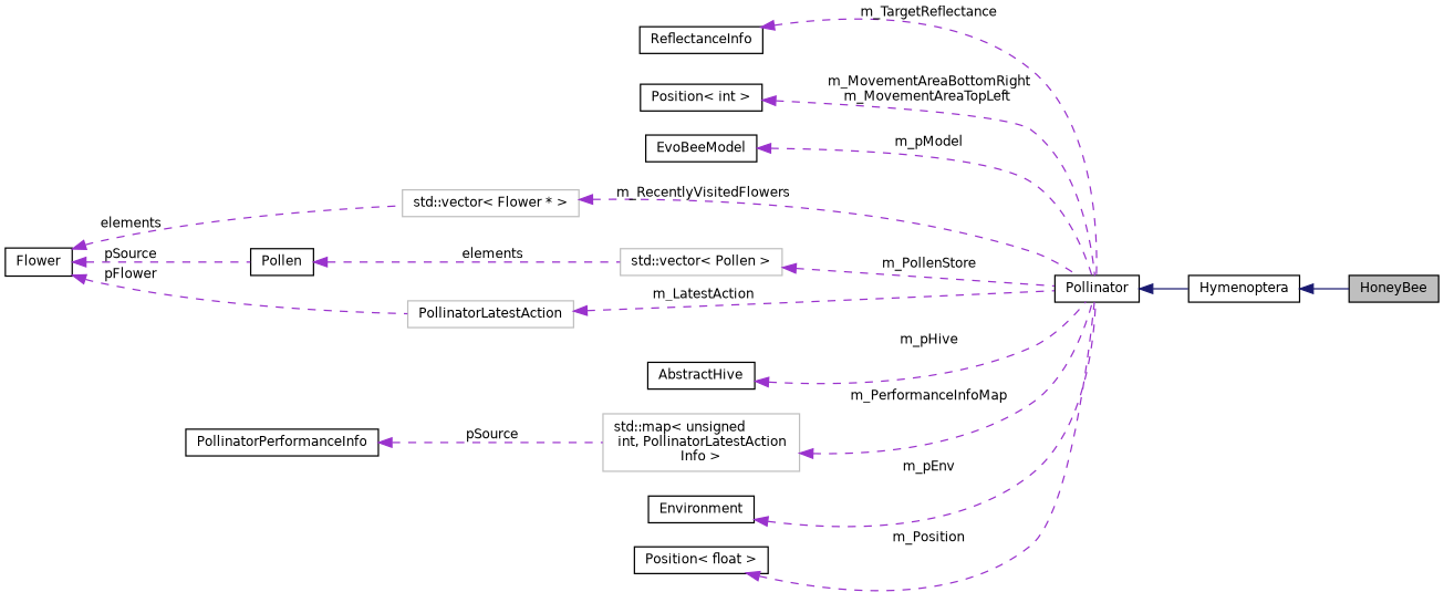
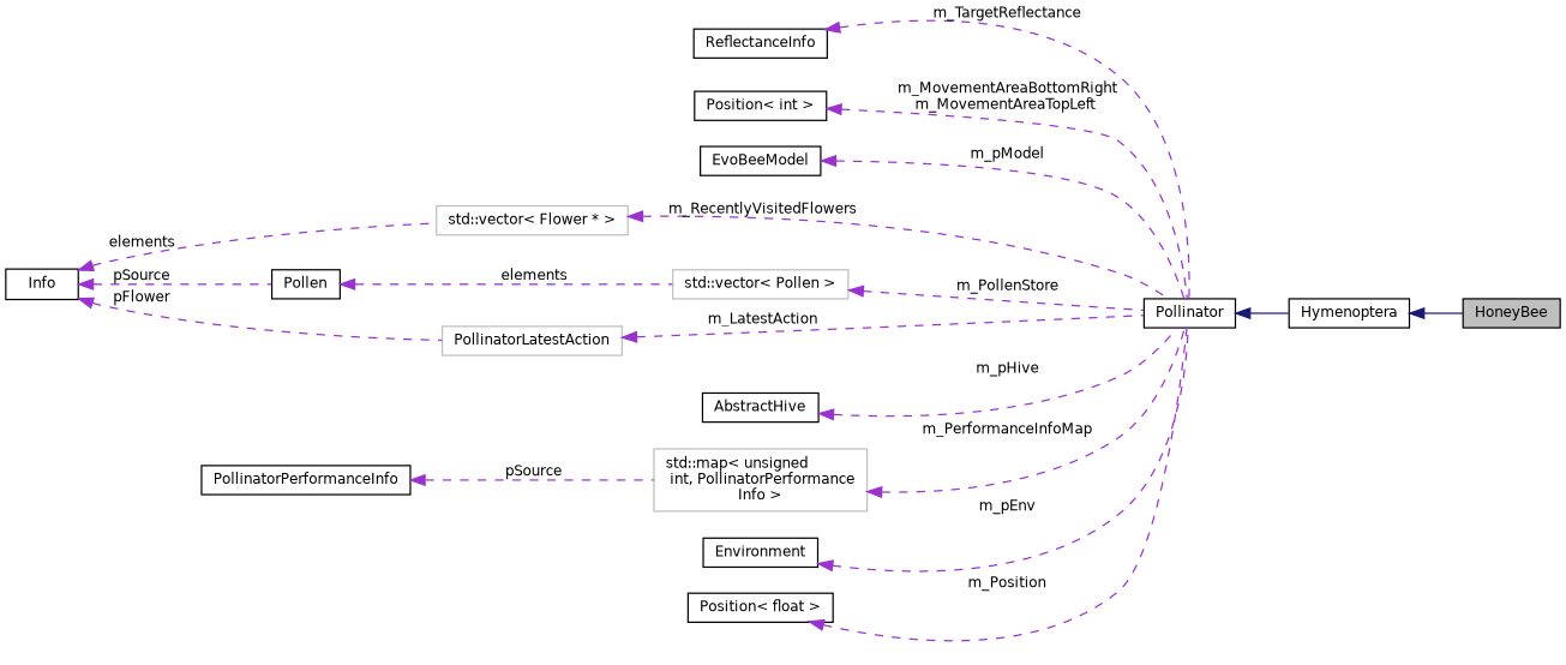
  digraph {
    rankdir=LR
    node [color=black fillcolor=white fontname=Helvetica fontsize=10 shape=record style=filled]
    edge [color=darkorchid3 dir=back fontname=Helvetica fontsize=10 labelfontname=Helvetica labelfontsize=10 style=dashed]
    n1 [fillcolor=grey75 fontcolor=black height=0.2 label=HoneyBee width=0.4]
    n2 [height=0.2 label=Hymenoptera width=0.4]
    n3 [height=0.2 label=Pollinator width=0.4]
    n4 [height=0.2 label=ReflectanceInfo width=0.4]
    n5 [height=0.2 label="Position\< int \>" width=0.4]
    n6 [height=0.2 label=EvoBeeModel width=0.4]
    n7 [color=grey75 height=0.2 label="std::vector\< Flower * \>" width=0.4]
-   n8 [height=0.2 label=Flower width=0.4]
+   n8 [height=0.2 label=Info width=0.4]
    n9 [height=0.2 label=Pollen width=0.4]
    n10 [color=grey75 height=0.2 label=PollinatorLatestAction width=0.4]
    n11 [color=grey75 height=0.2 label="std::vector\< Pollen \>" width=0.4]
    n12 [height=0.2 label=AbstractHive width=0.4]
-   n13 [color=grey75 height=0.2 label="std::map\< unsigned\l int, PollinatorLatestAction\lInfo \>" width=0.4]
+   n13 [color=grey75 height=0.2 label="std::map\< unsigned\l int, PollinatorPerformance\lInfo \>" width=0.4]
    n14 [height=0.2 label=PollinatorPerformanceInfo width=0.4]
    n15 [height=0.2 label=Environment width=0.4]
    n16 [height=0.2 label="Position\< float \>" width=0.4]
    n2 -> n1 [color=midnightblue style=solid]
    n3 -> n2 [color=midnightblue style=solid]
    n4 -> n3 [label=" m_TargetReflectance"]
    n5 -> n3 [label=" m_MovementAreaBottomRight\nm_MovementAreaTopLeft"]
    n6 -> n3 [label=" m_pModel"]
    n7 -> n3 [label=" m_RecentlyVisitedFlowers"]
    n8 -> n7 [label=" elements"]
    n8 -> n9 [label=" pSource"]
    n8 -> n10 [label=" pFlower"]
    n9 -> n11 [label=" elements"]
    n10 -> n3 [label=" m_LatestAction"]
    n11 -> n3 [label=" m_PollenStore"]
    n12 -> n3 [label=" m_pHive"]
    n13 -> n3 [label=" m_PerformanceInfoMap"]
    n14 -> n13 [label=" pSource"]
    n15 -> n3 [label=" m_pEnv"]
    n16 -> n3 [label=" m_Position"]
  }
